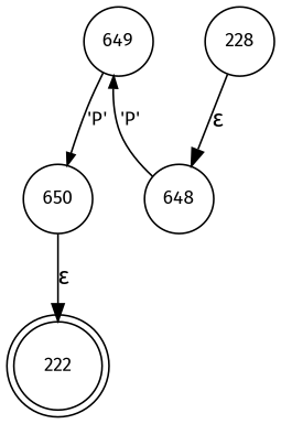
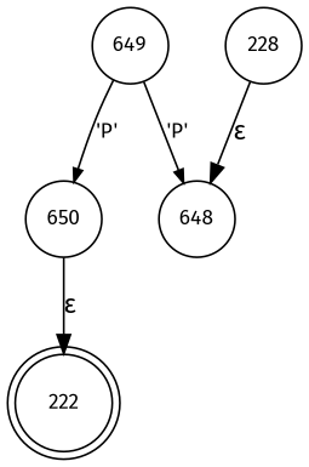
  digraph {
    fontname="Fira Sans"
    rankdir=TB
    node [fixedsize=true fontname="Fira Sans" fontsize=11 shape=circle peripheries=1]
    edge [fontname="Fira Sans"]
    n1 [label=222 shape=doublecircle width=.6 peripheries=""]
    n2 [label=648 width=.55]
    n3 [label=649 width=.55]
    n4 [label=650 width=.55]
    n5 [label=228 width=.55]
-   n2 -> n3 [arrowhead=normal arrowsize=.7 fontsize=11 label="'P'"]
+   n3 -> n2 [arrowhead=normal arrowsize=.7 fontsize=11 label="'P'"]
    n3 -> n4 [arrowhead=normal arrowsize=.7 fontsize=11 label="'P'"]
    n4 -> n1 [label="&epsilon;"]
    n5 -> n2 [label="&epsilon;"]
  }
